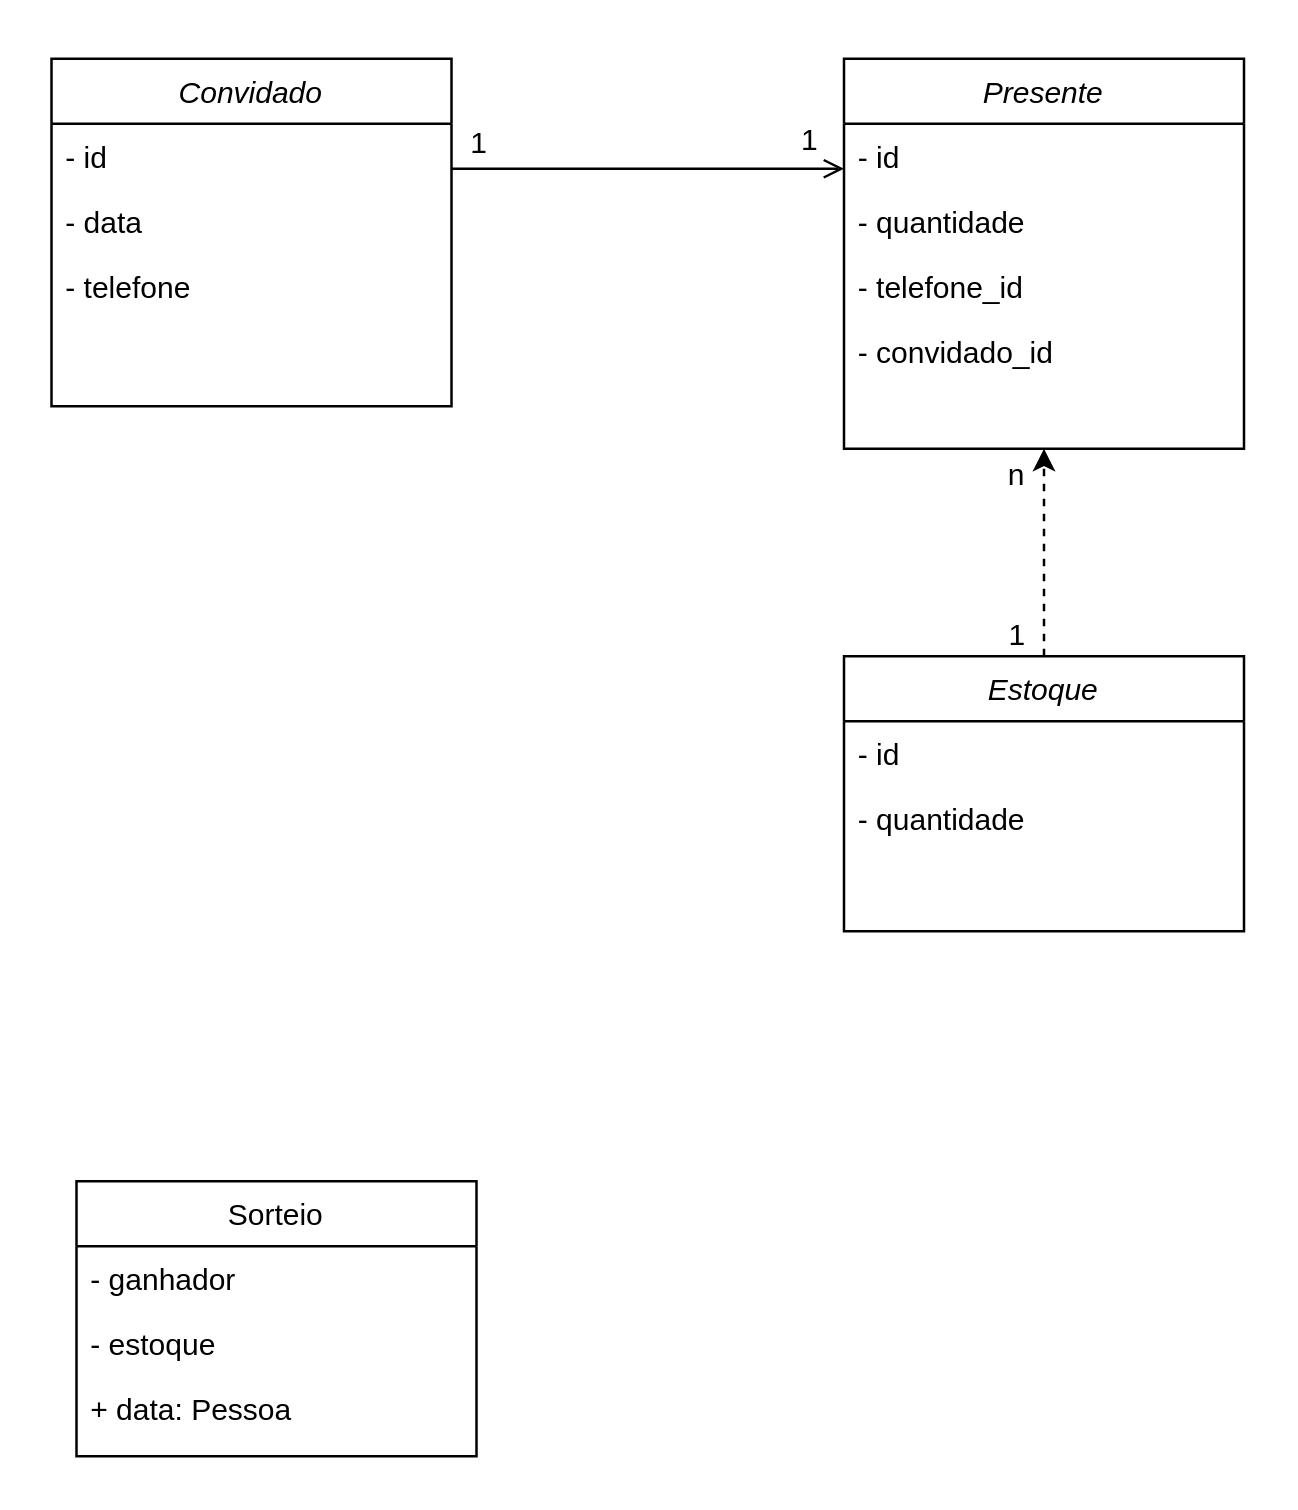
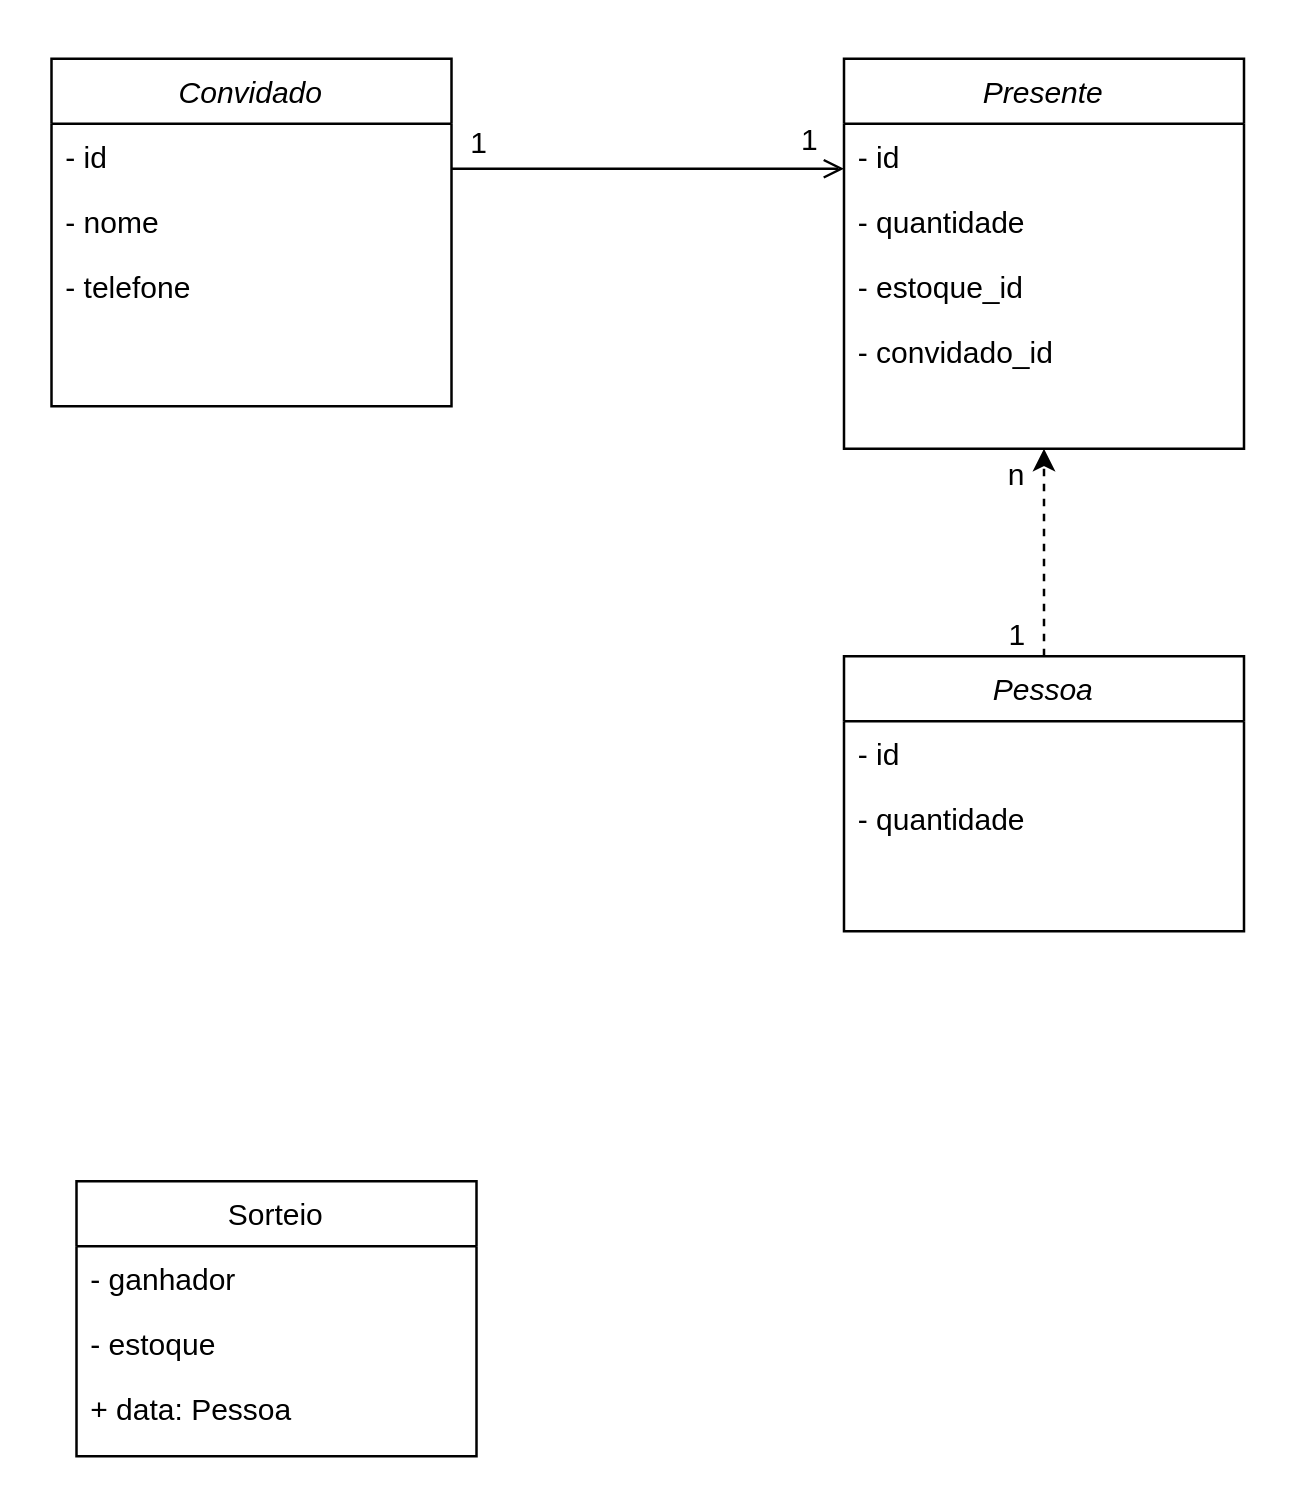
  <mxCell id="0" />
  <mxCell id="1" parent="0" />
  <mxCell id="2" value="" style="endArrow=open;shadow=0;strokeWidth=1;rounded=0;endFill=1;edgeStyle=elbowEdgeStyle;elbow=vertical;" parent="1" source="5" edge="1"><mxGeometry x="0.5" y="41" relative="1" as="geometry"><mxPoint x="320" y="104" as="sourcePoint" /><mxPoint x="337" y="67" as="targetPoint" /><mxPoint x="-40" y="32" as="offset" /></mxGeometry></mxCell>
  <mxCell id="3" value="1" style="resizable=0;align=left;verticalAlign=bottom;labelBackgroundColor=none;fontSize=12;" parent="2" connectable="0" vertex="1"><mxGeometry x="-1" relative="1" as="geometry"><mxPoint x="6" y="-2" as="offset" /></mxGeometry></mxCell>
  <mxCell id="4" value="1" style="resizable=0;align=right;verticalAlign=bottom;labelBackgroundColor=none;fontSize=12;" parent="2" connectable="0" vertex="1"><mxGeometry x="1" relative="1" as="geometry"><mxPoint x="-9" y="-3" as="offset" /></mxGeometry></mxCell>
  <mxCell id="5" value="Convidado&#10;" style="swimlane;fontStyle=2;align=center;verticalAlign=top;childLayout=stackLayout;horizontal=1;startSize=26;horizontalStack=0;resizeParent=1;resizeLast=0;collapsible=1;marginBottom=0;rounded=0;shadow=0;strokeWidth=1;" parent="1" vertex="1"><mxGeometry x="20" y="23" width="160" height="139" as="geometry"><mxRectangle x="230" y="140" width="160" height="26" as="alternateBounds" /></mxGeometry></mxCell>
  <mxCell id="6" value="- id&#10;" style="text;align=left;verticalAlign=top;spacingLeft=4;spacingRight=4;overflow=hidden;rotatable=0;points=[[0,0.5],[1,0.5]];portConstraint=eastwest;" parent="5" vertex="1"><mxGeometry y="26" width="160" height="26" as="geometry" /></mxCell>
- <mxCell id="7" value="- data" style="text;align=left;verticalAlign=top;spacingLeft=4;spacingRight=4;overflow=hidden;rotatable=0;points=[[0,0.5],[1,0.5]];portConstraint=eastwest;" vertex="1" parent="5"><mxGeometry y="52" width="160" height="26" as="geometry" /></mxCell>
+ <mxCell id="7" value="- nome" style="text;align=left;verticalAlign=top;spacingLeft=4;spacingRight=4;overflow=hidden;rotatable=0;points=[[0,0.5],[1,0.5]];portConstraint=eastwest;" vertex="1" parent="5"><mxGeometry y="52" width="160" height="26" as="geometry" /></mxCell>
  <mxCell id="8" value="- telefone" style="text;align=left;verticalAlign=top;spacingLeft=4;spacingRight=4;overflow=hidden;rotatable=0;points=[[0,0.5],[1,0.5]];portConstraint=eastwest;rounded=0;shadow=0;html=0;" parent="5" vertex="1"><mxGeometry y="78" width="160" height="26" as="geometry" /></mxCell>
  <mxCell id="9" value="Sorteio" style="swimlane;fontStyle=0;align=center;verticalAlign=top;childLayout=stackLayout;horizontal=1;startSize=26;horizontalStack=0;resizeParent=1;resizeLast=0;collapsible=1;marginBottom=0;rounded=0;shadow=0;strokeWidth=1;" parent="1" vertex="1"><mxGeometry x="30" y="472" width="160" height="110" as="geometry"><mxRectangle x="340" y="380" width="170" height="26" as="alternateBounds" /></mxGeometry></mxCell>
  <mxCell id="10" value="- ganhador" style="text;align=left;verticalAlign=top;spacingLeft=4;spacingRight=4;overflow=hidden;rotatable=0;points=[[0,0.5],[1,0.5]];portConstraint=eastwest;" parent="9" vertex="1"><mxGeometry y="26" width="160" height="26" as="geometry" /></mxCell>
  <mxCell id="11" value="- estoque" style="text;align=left;verticalAlign=top;spacingLeft=4;spacingRight=4;overflow=hidden;rotatable=0;points=[[0,0.5],[1,0.5]];portConstraint=eastwest;" parent="9" vertex="1"><mxGeometry y="52" width="160" height="26" as="geometry" /></mxCell>
  <mxCell id="12" value="+ data: Pessoa" style="text;align=left;verticalAlign=top;spacingLeft=4;spacingRight=4;overflow=hidden;rotatable=0;points=[[0,0.5],[1,0.5]];portConstraint=eastwest;" parent="9" vertex="1"><mxGeometry y="78" width="160" height="26" as="geometry" /></mxCell>
  <mxCell id="13" value="Presente" style="swimlane;fontStyle=2;align=center;verticalAlign=top;childLayout=stackLayout;horizontal=1;startSize=26;horizontalStack=0;resizeParent=1;resizeLast=0;collapsible=1;marginBottom=0;rounded=0;shadow=0;strokeWidth=1;" parent="1" vertex="1"><mxGeometry x="337" y="23" width="160" height="156" as="geometry"><mxRectangle x="340" y="380" width="170" height="26" as="alternateBounds" /></mxGeometry></mxCell>
  <mxCell id="14" value="- id" style="text;align=left;verticalAlign=top;spacingLeft=4;spacingRight=4;overflow=hidden;rotatable=0;points=[[0,0.5],[1,0.5]];portConstraint=eastwest;" vertex="1" parent="13"><mxGeometry y="26" width="160" height="26" as="geometry" /></mxCell>
  <mxCell id="15" value="- quantidade" style="text;align=left;verticalAlign=top;spacingLeft=4;spacingRight=4;overflow=hidden;rotatable=0;points=[[0,0.5],[1,0.5]];portConstraint=eastwest;" parent="13" vertex="1"><mxGeometry y="52" width="160" height="26" as="geometry" /></mxCell>
- <mxCell id="16" value="- telefone_id" style="text;align=left;verticalAlign=top;spacingLeft=4;spacingRight=4;overflow=hidden;rotatable=0;points=[[0,0.5],[1,0.5]];portConstraint=eastwest;" vertex="1" parent="13"><mxGeometry y="78" width="160" height="26" as="geometry" /></mxCell>
+ <mxCell id="16" value="- estoque_id" style="text;align=left;verticalAlign=top;spacingLeft=4;spacingRight=4;overflow=hidden;rotatable=0;points=[[0,0.5],[1,0.5]];portConstraint=eastwest;" vertex="1" parent="13"><mxGeometry y="78" width="160" height="26" as="geometry" /></mxCell>
  <mxCell id="17" value="- convidado_id" style="text;align=left;verticalAlign=top;spacingLeft=4;spacingRight=4;overflow=hidden;rotatable=0;points=[[0,0.5],[1,0.5]];portConstraint=eastwest;" vertex="1" parent="13"><mxGeometry y="104" width="160" height="26" as="geometry" /></mxCell>
- <mxCell id="18" value="Estoque" style="swimlane;fontStyle=2;align=center;verticalAlign=top;childLayout=stackLayout;horizontal=1;startSize=26;horizontalStack=0;resizeParent=1;resizeLast=0;collapsible=1;marginBottom=0;rounded=0;shadow=0;strokeWidth=1;" vertex="1" parent="1"><mxGeometry x="337" y="262" width="160" height="110" as="geometry"><mxRectangle x="340" y="380" width="170" height="26" as="alternateBounds" /></mxGeometry></mxCell>
+ <mxCell id="18" value="Pessoa" style="swimlane;fontStyle=2;align=center;verticalAlign=top;childLayout=stackLayout;horizontal=1;startSize=26;horizontalStack=0;resizeParent=1;resizeLast=0;collapsible=1;marginBottom=0;rounded=0;shadow=0;strokeWidth=1;" vertex="1" parent="1"><mxGeometry x="337" y="262" width="160" height="110" as="geometry"><mxRectangle x="340" y="380" width="170" height="26" as="alternateBounds" /></mxGeometry></mxCell>
  <mxCell id="19" value="- id" style="text;align=left;verticalAlign=top;spacingLeft=4;spacingRight=4;overflow=hidden;rotatable=0;points=[[0,0.5],[1,0.5]];portConstraint=eastwest;" vertex="1" parent="18"><mxGeometry y="26" width="160" height="26" as="geometry" /></mxCell>
  <mxCell id="20" value="- quantidade" style="text;align=left;verticalAlign=top;spacingLeft=4;spacingRight=4;overflow=hidden;rotatable=0;points=[[0,0.5],[1,0.5]];portConstraint=eastwest;" vertex="1" parent="18"><mxGeometry y="52" width="160" height="26" as="geometry" /></mxCell>
  <mxCell id="21" value="" style="endArrow=classic;html=1;entryX=0.5;entryY=1;entryDx=0;entryDy=0;dashed=1;" edge="1" parent="1" source="18" target="13"><mxGeometry width="50" height="50" relative="1" as="geometry"><mxPoint x="310" y="342" as="sourcePoint" /><mxPoint x="370" y="152" as="targetPoint" /></mxGeometry></mxCell>
  <mxCell id="22" value="n" style="resizable=0;align=left;verticalAlign=bottom;labelBackgroundColor=none;fontSize=12;" connectable="0" vertex="1" parent="1"><mxGeometry x="199" y="20" as="geometry"><mxPoint x="202" y="178" as="offset" /></mxGeometry></mxCell>
  <mxCell id="23" value="1" style="resizable=0;align=right;verticalAlign=bottom;labelBackgroundColor=none;fontSize=12;" connectable="0" vertex="1" parent="1"><mxGeometry x="410" y="142" as="geometry"><mxPoint x="1" y="120" as="offset" /></mxGeometry></mxCell>
